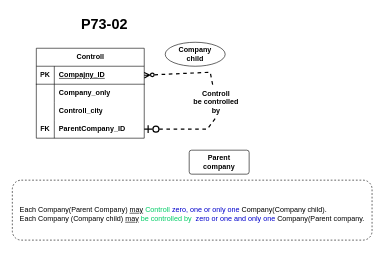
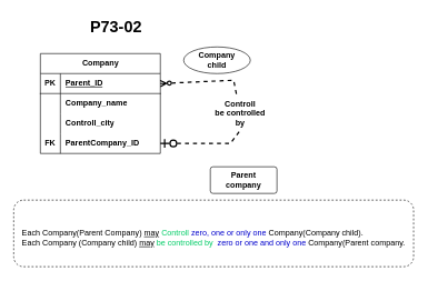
  <mxCell id="0" />
  <mxCell id="1" parent="0" />
- <mxCell id="2" value="Controll" style="shape=table;startSize=30;container=1;collapsible=1;childLayout=tableLayout;fixedRows=1;rowLines=0;fontStyle=1;align=center;resizeLast=1;html=1;" parent="1" vertex="1"><mxGeometry x="60" y="80" width="180" height="150" as="geometry" /></mxCell>
+ <mxCell id="2" value="Company" style="shape=table;startSize=30;container=1;collapsible=1;childLayout=tableLayout;fixedRows=1;rowLines=0;fontStyle=1;align=center;resizeLast=1;html=1;" parent="1" vertex="1"><mxGeometry x="60" y="80" width="180" height="150" as="geometry" /></mxCell>
  <mxCell id="3" value="" style="shape=tableRow;horizontal=0;startSize=0;swimlaneHead=0;swimlaneBody=0;fillColor=none;collapsible=0;dropTarget=0;points=[[0,0.5],[1,0.5]];portConstraint=eastwest;top=0;left=0;right=0;bottom=1;" parent="2" vertex="1"><mxGeometry y="30" width="180" height="30" as="geometry" /></mxCell>
  <mxCell id="4" value="PK" style="shape=partialRectangle;connectable=0;fillColor=none;top=0;left=0;bottom=0;right=0;fontStyle=1;overflow=hidden;whiteSpace=wrap;html=1;" parent="3" vertex="1"><mxGeometry width="30" height="30" as="geometry"><mxRectangle width="30" height="30" as="alternateBounds" /></mxGeometry></mxCell>
- <mxCell id="5" value="Compajny_ID" style="shape=partialRectangle;connectable=0;fillColor=none;top=0;left=0;bottom=0;right=0;align=left;spacingLeft=6;fontStyle=5;overflow=hidden;whiteSpace=wrap;html=1;" parent="3" vertex="1"><mxGeometry x="30" width="150" height="30" as="geometry"><mxRectangle width="150" height="30" as="alternateBounds" /></mxGeometry></mxCell>
+ <mxCell id="5" value="Parent_ID" style="shape=partialRectangle;connectable=0;fillColor=none;top=0;left=0;bottom=0;right=0;align=left;spacingLeft=6;fontStyle=5;overflow=hidden;whiteSpace=wrap;html=1;" parent="3" vertex="1"><mxGeometry x="30" width="150" height="30" as="geometry"><mxRectangle width="150" height="30" as="alternateBounds" /></mxGeometry></mxCell>
  <mxCell id="6" value="" style="shape=tableRow;horizontal=0;startSize=0;swimlaneHead=0;swimlaneBody=0;fillColor=none;collapsible=0;dropTarget=0;points=[[0,0.5],[1,0.5]];portConstraint=eastwest;top=0;left=0;right=0;bottom=0;" parent="2" vertex="1"><mxGeometry y="60" width="180" height="30" as="geometry" /></mxCell>
  <mxCell id="7" value="" style="shape=partialRectangle;connectable=0;fillColor=none;top=0;left=0;bottom=0;right=0;editable=1;overflow=hidden;whiteSpace=wrap;html=1;" parent="6" vertex="1"><mxGeometry width="30" height="30" as="geometry"><mxRectangle width="30" height="30" as="alternateBounds" /></mxGeometry></mxCell>
- <mxCell id="8" value="Company_only" style="shape=partialRectangle;connectable=0;fillColor=none;top=0;left=0;bottom=0;right=0;align=left;spacingLeft=6;overflow=hidden;whiteSpace=wrap;html=1;fontStyle=1" parent="6" vertex="1"><mxGeometry x="30" width="150" height="30" as="geometry"><mxRectangle width="150" height="30" as="alternateBounds" /></mxGeometry></mxCell>
+ <mxCell id="8" value="Company_name" style="shape=partialRectangle;connectable=0;fillColor=none;top=0;left=0;bottom=0;right=0;align=left;spacingLeft=6;overflow=hidden;whiteSpace=wrap;html=1;fontStyle=1" parent="6" vertex="1"><mxGeometry x="30" width="150" height="30" as="geometry"><mxRectangle width="150" height="30" as="alternateBounds" /></mxGeometry></mxCell>
  <mxCell id="9" value="" style="shape=tableRow;horizontal=0;startSize=0;swimlaneHead=0;swimlaneBody=0;fillColor=none;collapsible=0;dropTarget=0;points=[[0,0.5],[1,0.5]];portConstraint=eastwest;top=0;left=0;right=0;bottom=0;" parent="2" vertex="1"><mxGeometry y="90" width="180" height="30" as="geometry" /></mxCell>
  <mxCell id="10" value="" style="shape=partialRectangle;connectable=0;fillColor=none;top=0;left=0;bottom=0;right=0;editable=1;overflow=hidden;whiteSpace=wrap;html=1;" parent="9" vertex="1"><mxGeometry width="30" height="30" as="geometry"><mxRectangle width="30" height="30" as="alternateBounds" /></mxGeometry></mxCell>
  <mxCell id="11" value="Controll_city" style="shape=partialRectangle;connectable=0;fillColor=none;top=0;left=0;bottom=0;right=0;align=left;spacingLeft=6;overflow=hidden;whiteSpace=wrap;html=1;fontStyle=1" parent="9" vertex="1"><mxGeometry x="30" width="150" height="30" as="geometry"><mxRectangle width="150" height="30" as="alternateBounds" /></mxGeometry></mxCell>
  <mxCell id="12" value="" style="shape=tableRow;horizontal=0;startSize=0;swimlaneHead=0;swimlaneBody=0;fillColor=none;collapsible=0;dropTarget=0;points=[[0,0.5],[1,0.5]];portConstraint=eastwest;top=0;left=0;right=0;bottom=0;" parent="2" vertex="1"><mxGeometry y="120" width="180" height="30" as="geometry" /></mxCell>
  <mxCell id="13" value="FK" style="shape=partialRectangle;connectable=0;fillColor=none;top=0;left=0;bottom=0;right=0;editable=1;overflow=hidden;whiteSpace=wrap;html=1;fontStyle=1" parent="12" vertex="1"><mxGeometry width="30" height="30" as="geometry"><mxRectangle width="30" height="30" as="alternateBounds" /></mxGeometry></mxCell>
  <mxCell id="14" value="ParentCompany_ID" style="shape=partialRectangle;connectable=0;fillColor=none;top=0;left=0;bottom=0;right=0;align=left;spacingLeft=6;overflow=hidden;whiteSpace=wrap;html=1;fontStyle=1" parent="12" vertex="1"><mxGeometry x="30" width="150" height="30" as="geometry"><mxRectangle width="150" height="30" as="alternateBounds" /></mxGeometry></mxCell>
  <mxCell id="15" value="&lt;b&gt;Company&lt;br&gt;child&lt;/b&gt;" style="ellipse;arcSize=10;whiteSpace=wrap;html=1;align=center;" parent="1" vertex="1"><mxGeometry x="275" y="70" width="100" height="40" as="geometry" /></mxCell>
  <mxCell id="16" value="&lt;b&gt;Parent &lt;br&gt;company&lt;/b&gt;" style="rounded=1;arcSize=10;whiteSpace=wrap;html=1;align=center;" parent="1" vertex="1"><mxGeometry x="315" y="250" width="100" height="40" as="geometry" /></mxCell>
  <mxCell id="17" value="&lt;b&gt;Controll&lt;br&gt;be controlled by&lt;/b&gt;" style="text;html=1;strokeColor=none;fillColor=none;align=center;verticalAlign=middle;whiteSpace=wrap;rounded=0;" parent="1" vertex="1"><mxGeometry x="315" y="145" width="90" height="50" as="geometry" /></mxCell>
  <mxCell id="18" value="" style="endArrow=none;dashed=1;html=1;rounded=0;exitX=1;exitY=0.5;exitDx=0;exitDy=0;strokeWidth=2;startArrow=ERzeroToMany;startFill=0;" parent="1" source="3" target="17" edge="1"><mxGeometry width="50" height="50" relative="1" as="geometry"><mxPoint x="750" y="325" as="sourcePoint" /><mxPoint x="370" y="140" as="targetPoint" /><Array as="points"><mxPoint x="350" y="120" /></Array></mxGeometry></mxCell>
  <mxCell id="19" value="" style="endArrow=none;dashed=1;html=1;rounded=0;entryX=0.5;entryY=1;entryDx=0;entryDy=0;exitX=1;exitY=0.5;exitDx=0;exitDy=0;strokeWidth=2;startArrow=ERzeroToOne;startFill=0;endSize=10;startSize=10;" parent="1" source="12" target="17" edge="1"><mxGeometry width="50" height="50" relative="1" as="geometry"><mxPoint x="160" y="250" as="sourcePoint" /><mxPoint x="210" y="200" as="targetPoint" /><Array as="points"><mxPoint x="345" y="215" /></Array></mxGeometry></mxCell>
  <mxCell id="20" value="&lt;div style=&quot;text-align: justify;&quot;&gt;&lt;br&gt;&lt;/div&gt;&lt;div style=&quot;text-align: justify;&quot;&gt;Each Company(Parent Company)&amp;nbsp;&lt;u&gt;may&lt;/u&gt;&lt;font color=&quot;#00cc66&quot;&gt; Controll&amp;nbsp;&lt;/font&gt;&lt;font color=&quot;#0000cc&quot;&gt;zero, one or only one&lt;/font&gt;&amp;nbsp;Company(Company child).&lt;/div&gt;&lt;div style=&quot;text-align: justify;&quot;&gt;Each Company (Company child)&amp;nbsp;&lt;u&gt;may&lt;/u&gt;&amp;nbsp;&lt;font color=&quot;#00cc66&quot;&gt;be controlled by&amp;nbsp;&lt;/font&gt;&amp;nbsp;&lt;font color=&quot;#0000cc&quot;&gt;zero&amp;nbsp;or one and only one &lt;/font&gt;Company(Parent company.&lt;/div&gt;" style="rounded=1;whiteSpace=wrap;html=1;dashed=1;" parent="1" vertex="1"><mxGeometry x="20" y="300" width="600" height="100" as="geometry" /></mxCell>
  <mxCell id="21" value="&lt;h1&gt;P73-02&lt;/h1&gt;" style="text;html=1;strokeColor=none;fillColor=none;spacing=5;spacingTop=-20;whiteSpace=wrap;overflow=hidden;rounded=0;" parent="1" vertex="1"><mxGeometry x="130" y="20" width="110" height="50" as="geometry" /></mxCell>
